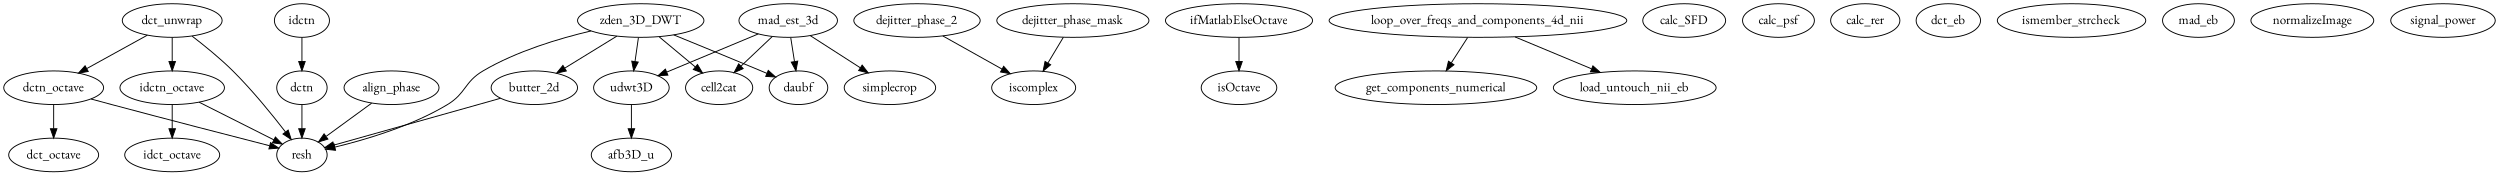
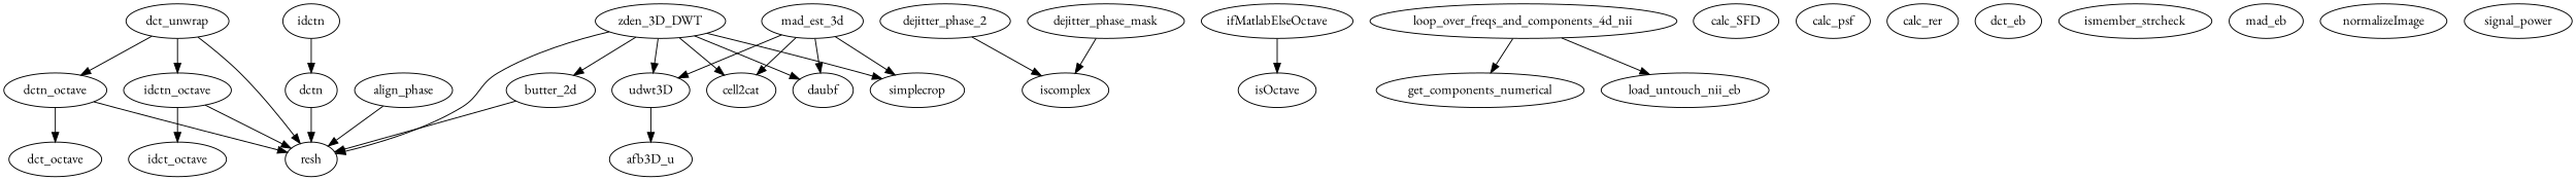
  digraph {
    fontname="EB Garamond"
    node [fontname="EB Garamond"]
    edge [fontname="EB Garamond"]
    align_phase
    resh
    butter_2d
    dct_unwrap
    dctn_octave
    idctn_octave
    dct_octave
    idct_octave
    dctn
    dejitter_phase_2
    iscomplex
    dejitter_phase_mask
    idctn
    ifMatlabElseOctave
    isOctave
    loop_over_freqs_and_components_4d_nii
    get_components_numerical
    load_untouch_nii_eb
    mad_est_3d
    cell2cat
    daubf
    simplecrop
    udwt3D
    afb3D_u
    zden_3D_DWT
    calc_SFD
    calc_psf
    calc_rer
    dct_eb
    ismember_strcheck
    mad_eb
    normalizeImage
    signal_power
    align_phase -> resh
    butter_2d -> resh
    dct_unwrap -> resh
    dct_unwrap -> dctn_octave
    dct_unwrap -> idctn_octave
    dctn_octave -> resh
    dctn_octave -> dct_octave
    idctn_octave -> resh
    idctn_octave -> idct_octave
    dctn -> resh
    dejitter_phase_2 -> iscomplex
    dejitter_phase_mask -> iscomplex
    idctn -> dctn
    ifMatlabElseOctave -> isOctave
    loop_over_freqs_and_components_4d_nii -> get_components_numerical
    loop_over_freqs_and_components_4d_nii -> load_untouch_nii_eb
    mad_est_3d -> cell2cat
    mad_est_3d -> daubf
    mad_est_3d -> simplecrop
    mad_est_3d -> udwt3D
    udwt3D -> afb3D_u
    zden_3D_DWT -> resh
    zden_3D_DWT -> butter_2d
    zden_3D_DWT -> cell2cat
    zden_3D_DWT -> daubf
+   zden_3D_DWT -> simplecrop
    zden_3D_DWT -> udwt3D
  }
